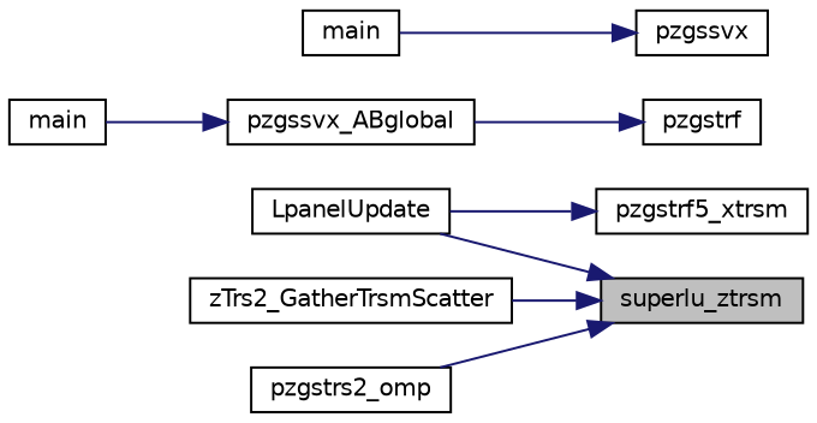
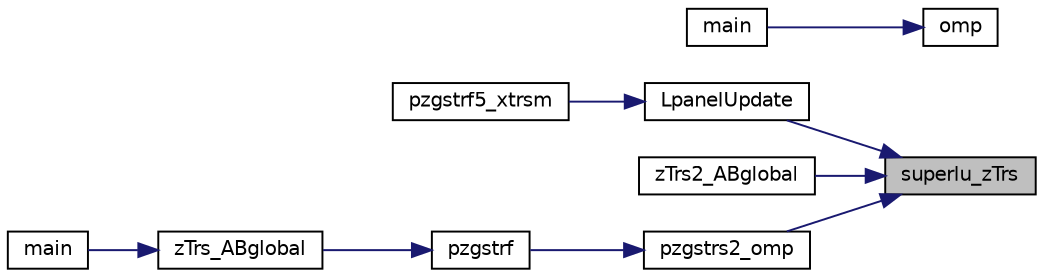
  digraph {
    rankdir=RL
    node [color=black fillcolor=white fontname=Helvetica fontsize=10 shape=record style=filled]
    edge [color=midnightblue dir=back fontname=Helvetica fontsize=10 labelfontname=Helvetica labelfontsize=10 style=solid]
-   n1 [fillcolor=grey75 fontcolor=black height=0.2 label=superlu_ztrsm width=0.4]
+   n1 [fillcolor=grey75 fontcolor=black height=0.2 label=superlu_zTrs width=0.4]
    n2 [height=0.2 label=LpanelUpdate width=0.4]
-   n3 [height=0.2 label=zTrs2_GatherTrsmScatter width=0.4]
+   n3 [height=0.2 label=zTrs2_ABglobal width=0.4]
    n4 [height=0.2 label=pzgstrs2_omp width=0.4]
    n5 [height=0.2 label=pzgstrf5_xtrsm width=0.4]
    n6 [height=0.2 label=pzgstrf width=0.4]
-   n7 [height=0.2 label=pzgssvx_ABglobal width=0.4]
-   n8 [height=0.2 label=pzgssvx width=0.4]
+   n7 [height=0.2 label=zTrs_ABglobal width=0.4]
+   n8 [height=0.2 label=omp width=0.4]
    n9 [height=0.2 label=main width=0.4]
    n10 [height=0.2 label=main width=0.4]
    n1 -> n2
    n1 -> n3
    n1 -> n4
-   n5 -> n2
+   n2 -> n5
+   n4 -> n6
    n6 -> n7
    n7 -> n10
    n8 -> n9
  }
